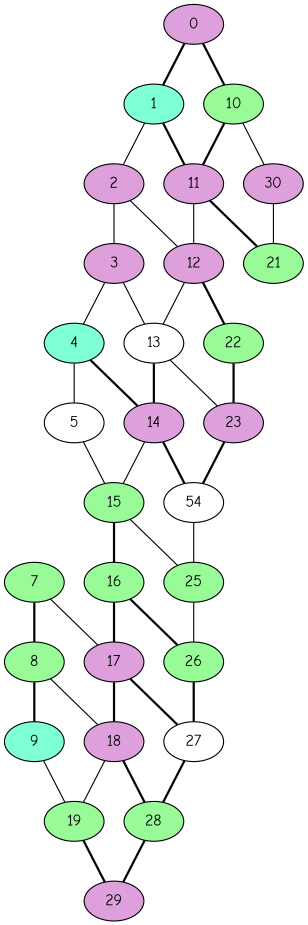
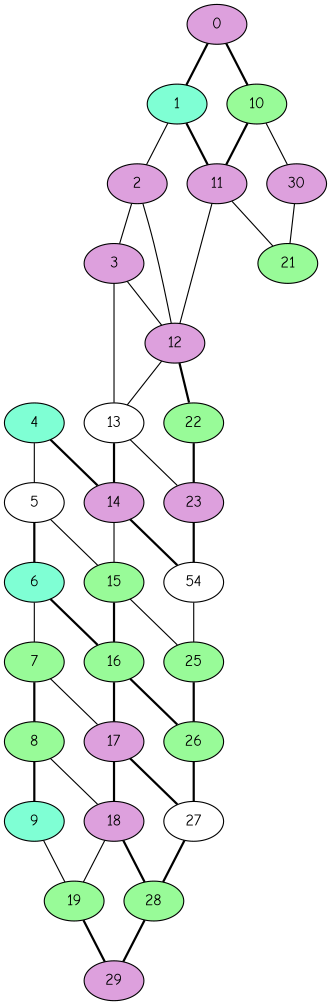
  graph {
    fontname="Comic Neue"
    node [fillcolor=plum fontname="Comic Neue" style=filled]
    edge [fontname="Comic Neue" style=bold]
    1 [fillcolor=aquamarine]
    0
    10 [fillcolor=palegreen]
    2
    11
    n6 [label=30]
    3
    12
    21 [fillcolor=palegreen]
    4 [fillcolor=aquamarine]
    13 [fillcolor=white]
    22 [fillcolor=palegreen]
    5 [fillcolor=white]
    14
    23
+   6 [fillcolor=aquamarine]
    15 [fillcolor=palegreen]
    n18 [fillcolor=white label=54]
    7 [fillcolor=palegreen]
    16 [fillcolor=palegreen]
    25 [fillcolor=palegreen]
    8 [fillcolor=palegreen]
    17
    26 [fillcolor=palegreen]
    9 [fillcolor=aquamarine]
    18
    27 [fillcolor=white]
    19 [fillcolor=palegreen]
    28 [fillcolor=palegreen]
    29
    1 -- 2 [style=solid]
    1 -- 11
    0 -- 1
    0 -- 10
    10 -- 11
    10 -- n6 [style=solid]
    2 -- 3 [style=solid]
    2 -- 12 [style=solid]
    11 -- 12 [style=solid]
-   11 -- 21
+   11 -- 21 [style=solid]
    n6 -- 21 [style=solid]
-   3 -- 4 [style=solid]
+   3 -- 12 [style=solid]
    3 -- 13 [style=solid]
    12 -- 13 [style=solid]
    12 -- 22
    4 -- 5 [style=solid]
    4 -- 14
    13 -- 14
    13 -- 23 [style=solid]
    22 -- 23
+   5 -- 6
    5 -- 15 [style=solid]
    14 -- 15 [style=solid]
    14 -- n18
    23 -- n18
+   6 -- 7 [style=solid]
+   6 -- 16
    15 -- 16
    15 -- 25 [style=solid]
    n18 -- 25 [style=solid]
    7 -- 8
    7 -- 17 [style=solid]
    16 -- 17
    16 -- 26
-   25 -- 26 [style=solid]
+   25 -- 26
    8 -- 9
    8 -- 18 [style=solid]
    17 -- 18
    17 -- 27
    26 -- 27
    9 -- 19 [style=solid]
    18 -- 19 [style=solid]
    18 -- 28
    27 -- 28
    19 -- 29
    28 -- 29
  }
